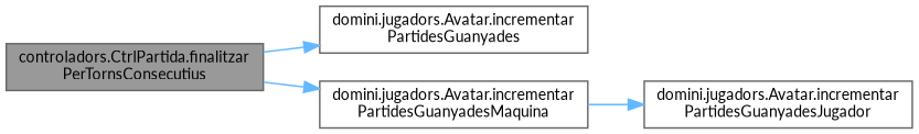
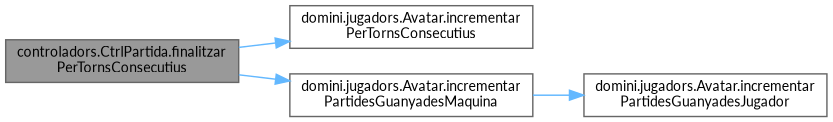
  digraph {
    fontname=Lato
    rankdir=LR
    node [color=grey40 fillcolor=white fontname=Lato fontsize=10 shape=box style=filled]
    edge [color=steelblue1 fontname=Lato fontsize=10 labelfontname=Helvetica labelfontsize=10 style=solid]
    n1 [color=gray40 fillcolor=grey60 fontcolor=black height=0.2 label="controladors.CtrlPartida.finalitzar\lPerTornsConsecutius" width=0.4]
-   n2 [height=0.2 label="domini.jugadors.Avatar.incrementar\lPartidesGuanyades" width=0.4]
+   n2 [height=0.2 label="domini.jugadors.Avatar.incrementar\lPerTornsConsecutius" width=0.4]
    n3 [height=0.2 label="domini.jugadors.Avatar.incrementar\lPartidesGuanyadesMaquina" width=0.4]
    n4 [height=0.2 label="domini.jugadors.Avatar.incrementar\lPartidesGuanyadesJugador" width=0.4]
    n1 -> n2
    n1 -> n3
    n3 -> n4
  }
